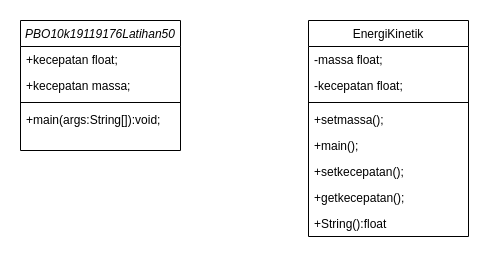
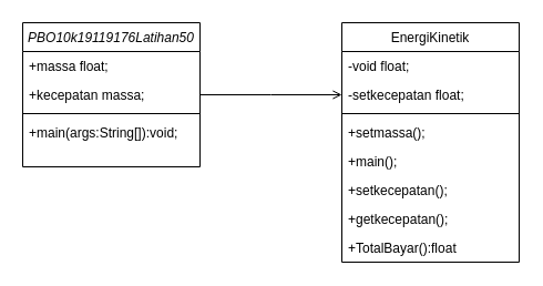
  <mxCell id="0" />
  <mxCell id="1" parent="0" />
  <mxCell id="2" value="PBO10k19119176Latihan50" style="swimlane;fontStyle=2;align=center;verticalAlign=top;childLayout=stackLayout;horizontal=1;startSize=26;horizontalStack=0;resizeParent=1;resizeLast=0;collapsible=1;marginBottom=0;rounded=0;shadow=0;strokeWidth=1;" vertex="1" parent="1"><mxGeometry x="20" y="20" width="160" height="130" as="geometry"><mxRectangle x="230" y="140" width="160" height="26" as="alternateBounds" /></mxGeometry></mxCell>
- <mxCell id="3" value="+kecepatan float;" style="text;align=left;verticalAlign=top;spacingLeft=4;spacingRight=4;overflow=hidden;rotatable=0;points=[[0,0.5],[1,0.5]];portConstraint=eastwest;rounded=0;shadow=0;html=0;" vertex="1" parent="2"><mxGeometry y="26" width="160" height="26" as="geometry" /></mxCell>
+ <mxCell id="3" value="+massa float;" style="text;align=left;verticalAlign=top;spacingLeft=4;spacingRight=4;overflow=hidden;rotatable=0;points=[[0,0.5],[1,0.5]];portConstraint=eastwest;rounded=0;shadow=0;html=0;" vertex="1" parent="2"><mxGeometry y="26" width="160" height="26" as="geometry" /></mxCell>
  <mxCell id="4" value="+kecepatan massa;" style="text;align=left;verticalAlign=top;spacingLeft=4;spacingRight=4;overflow=hidden;rotatable=0;points=[[0,0.5],[1,0.5]];portConstraint=eastwest;rounded=0;shadow=0;html=0;" vertex="1" parent="2"><mxGeometry y="52" width="160" height="26" as="geometry" /></mxCell>
  <mxCell id="5" value="" style="line;html=1;strokeWidth=1;align=left;verticalAlign=middle;spacingTop=-1;spacingLeft=3;spacingRight=3;rotatable=0;labelPosition=right;points=[];portConstraint=eastwest;" vertex="1" parent="2"><mxGeometry y="78" width="160" height="8" as="geometry" /></mxCell>
  <mxCell id="6" value="+main(args:String[]):void;&#10;" style="text;align=left;verticalAlign=top;spacingLeft=4;spacingRight=4;overflow=hidden;rotatable=0;points=[[0,0.5],[1,0.5]];portConstraint=eastwest;" vertex="1" parent="2"><mxGeometry y="86" width="160" height="26" as="geometry" /></mxCell>
  <mxCell id="7" value="EnergiKinetik" style="swimlane;fontStyle=0;align=center;verticalAlign=top;childLayout=stackLayout;horizontal=1;startSize=26;horizontalStack=0;resizeParent=1;resizeLast=0;collapsible=1;marginBottom=0;rounded=0;shadow=0;strokeWidth=1;" vertex="1" parent="1"><mxGeometry x="308" y="20" width="160" height="216" as="geometry"><mxRectangle x="550" y="140" width="160" height="26" as="alternateBounds" /></mxGeometry></mxCell>
- <mxCell id="8" value="-massa float;" style="text;align=left;verticalAlign=top;spacingLeft=4;spacingRight=4;overflow=hidden;rotatable=0;points=[[0,0.5],[1,0.5]];portConstraint=eastwest;rounded=0;shadow=0;html=0;" vertex="1" parent="7"><mxGeometry y="26" width="160" height="26" as="geometry" /></mxCell>
- <mxCell id="9" value="-kecepatan float;" style="text;align=left;verticalAlign=top;spacingLeft=4;spacingRight=4;overflow=hidden;rotatable=0;points=[[0,0.5],[1,0.5]];portConstraint=eastwest;rounded=0;shadow=0;html=0;" vertex="1" parent="7"><mxGeometry y="52" width="160" height="26" as="geometry" /></mxCell>
+ <mxCell id="8" value="-void float;" style="text;align=left;verticalAlign=top;spacingLeft=4;spacingRight=4;overflow=hidden;rotatable=0;points=[[0,0.5],[1,0.5]];portConstraint=eastwest;rounded=0;shadow=0;html=0;" vertex="1" parent="7"><mxGeometry y="26" width="160" height="26" as="geometry" /></mxCell>
+ <mxCell id="9" value="-setkecepatan float;" style="text;align=left;verticalAlign=top;spacingLeft=4;spacingRight=4;overflow=hidden;rotatable=0;points=[[0,0.5],[1,0.5]];portConstraint=eastwest;rounded=0;shadow=0;html=0;" vertex="1" parent="7"><mxGeometry y="52" width="160" height="26" as="geometry" /></mxCell>
  <mxCell id="10" value="" style="line;html=1;strokeWidth=1;align=left;verticalAlign=middle;spacingTop=-1;spacingLeft=3;spacingRight=3;rotatable=0;labelPosition=right;points=[];portConstraint=eastwest;" vertex="1" parent="7"><mxGeometry y="78" width="160" height="8" as="geometry" /></mxCell>
  <mxCell id="11" value="+setmassa();&#10;" style="text;align=left;verticalAlign=top;spacingLeft=4;spacingRight=4;overflow=hidden;rotatable=0;points=[[0,0.5],[1,0.5]];portConstraint=eastwest;" vertex="1" parent="7"><mxGeometry y="86" width="160" height="26" as="geometry" /></mxCell>
  <mxCell id="12" value="+main();&#10;" style="text;align=left;verticalAlign=top;spacingLeft=4;spacingRight=4;overflow=hidden;rotatable=0;points=[[0,0.5],[1,0.5]];portConstraint=eastwest;" vertex="1" parent="7"><mxGeometry y="112" width="160" height="26" as="geometry" /></mxCell>
  <mxCell id="13" value="+setkecepatan();&#10;" style="text;align=left;verticalAlign=top;spacingLeft=4;spacingRight=4;overflow=hidden;rotatable=0;points=[[0,0.5],[1,0.5]];portConstraint=eastwest;" vertex="1" parent="7"><mxGeometry y="138" width="160" height="26" as="geometry" /></mxCell>
  <mxCell id="14" value="+getkecepatan();&#10;" style="text;align=left;verticalAlign=top;spacingLeft=4;spacingRight=4;overflow=hidden;rotatable=0;points=[[0,0.5],[1,0.5]];portConstraint=eastwest;" vertex="1" parent="7"><mxGeometry y="164" width="160" height="26" as="geometry" /></mxCell>
- <mxCell id="15" value="+String():float" style="text;align=left;verticalAlign=top;spacingLeft=4;spacingRight=4;overflow=hidden;rotatable=0;points=[[0,0.5],[1,0.5]];portConstraint=eastwest;rounded=0;shadow=0;html=0;" vertex="1" parent="7"><mxGeometry y="190" width="160" height="26" as="geometry" /></mxCell>
+ <mxCell id="15" value="+TotalBayar():float" style="text;align=left;verticalAlign=top;spacingLeft=4;spacingRight=4;overflow=hidden;rotatable=0;points=[[0,0.5],[1,0.5]];portConstraint=eastwest;rounded=0;shadow=0;html=0;" vertex="1" parent="7"><mxGeometry y="190" width="160" height="26" as="geometry" /></mxCell>
+ <mxCell id="16" value="" style="endArrow=open;shadow=0;strokeWidth=1;rounded=0;endFill=1;edgeStyle=elbowEdgeStyle;elbow=vertical;" edge="1" parent="1" source="2" target="7"><mxGeometry x="0.5" y="41" relative="1" as="geometry"><mxPoint x="180" y="92" as="sourcePoint" /><mxPoint x="340" y="92" as="targetPoint" /><mxPoint x="-40" y="32" as="offset" /></mxGeometry></mxCell>
